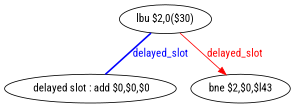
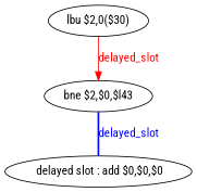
  digraph {
    fontname="Roboto Condensed"
    node [fontname="Roboto Condensed" shape=ellipse]
    edge [fontname="Roboto Condensed"]
    n1 [label=" delayed slot : add $0,$0,$0"]
    n2 [label="bne $2,$0,$l43"]
    n3 [label="lbu $2,0($30)"]
-   n3 -> n1 [color=blue dir=none fontcolor=blue label=delayed_slot style=bold]
+   n2 -> n1 [color=blue dir=none fontcolor=blue label=delayed_slot style=bold]
    n3 -> n2 [color=red fontcolor=red label=delayed_slot]
  }
